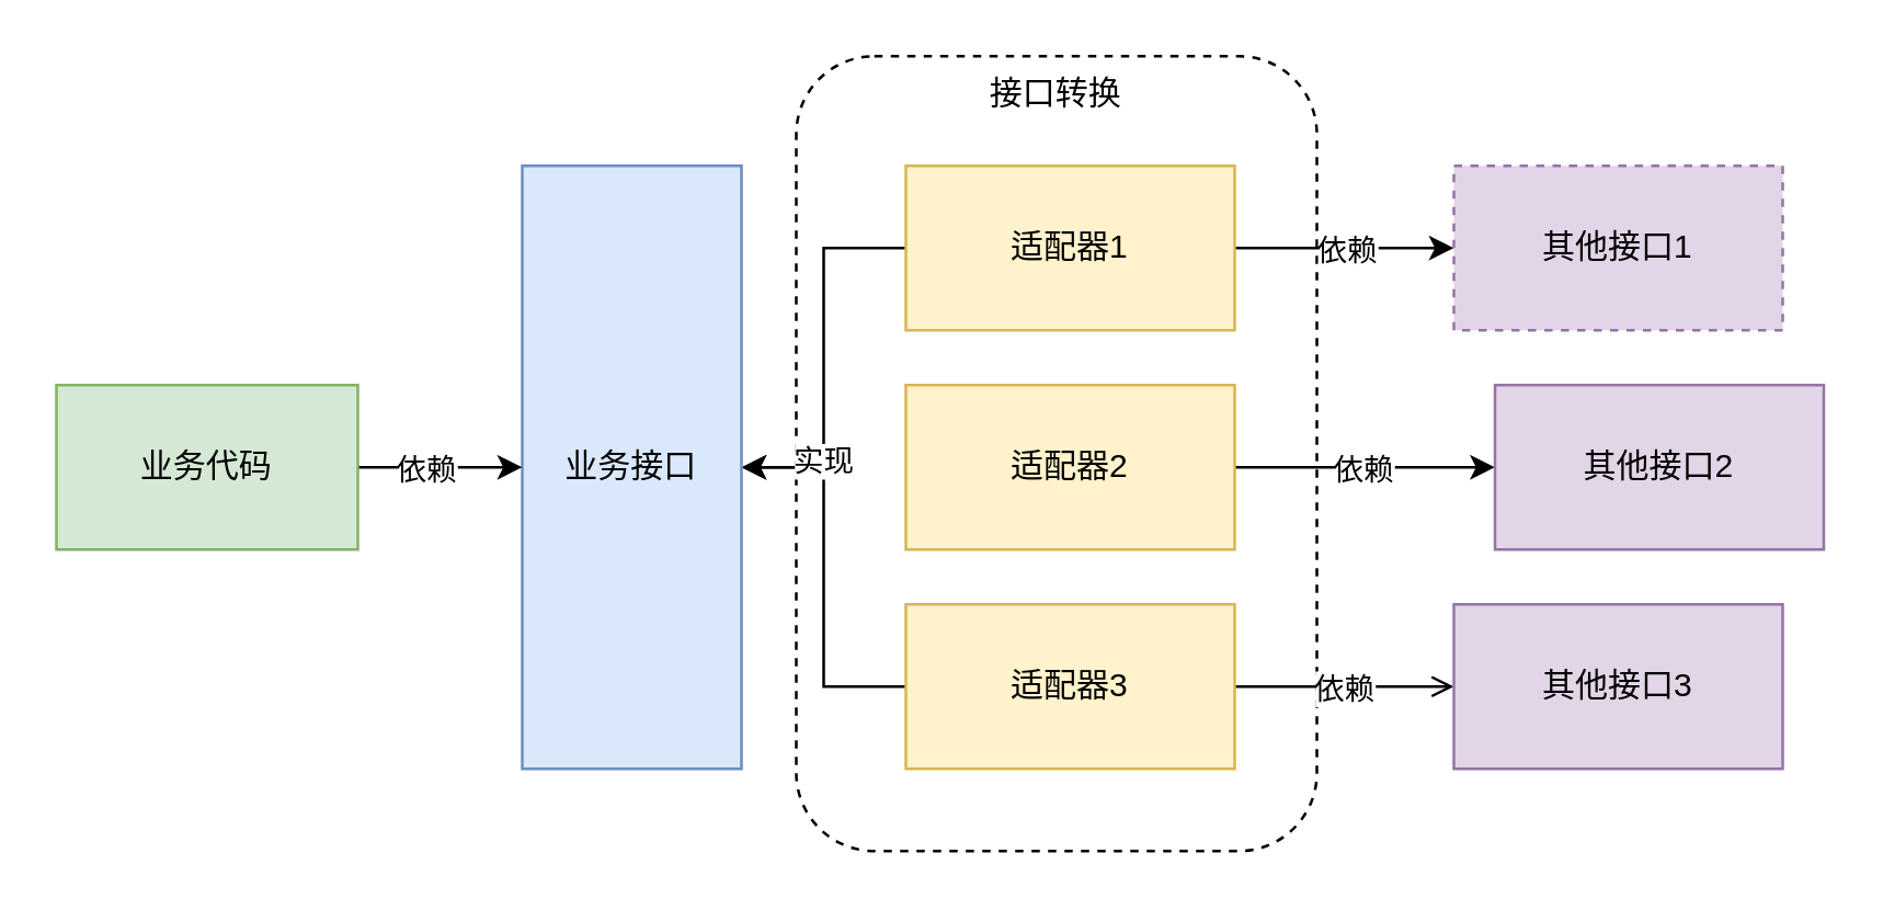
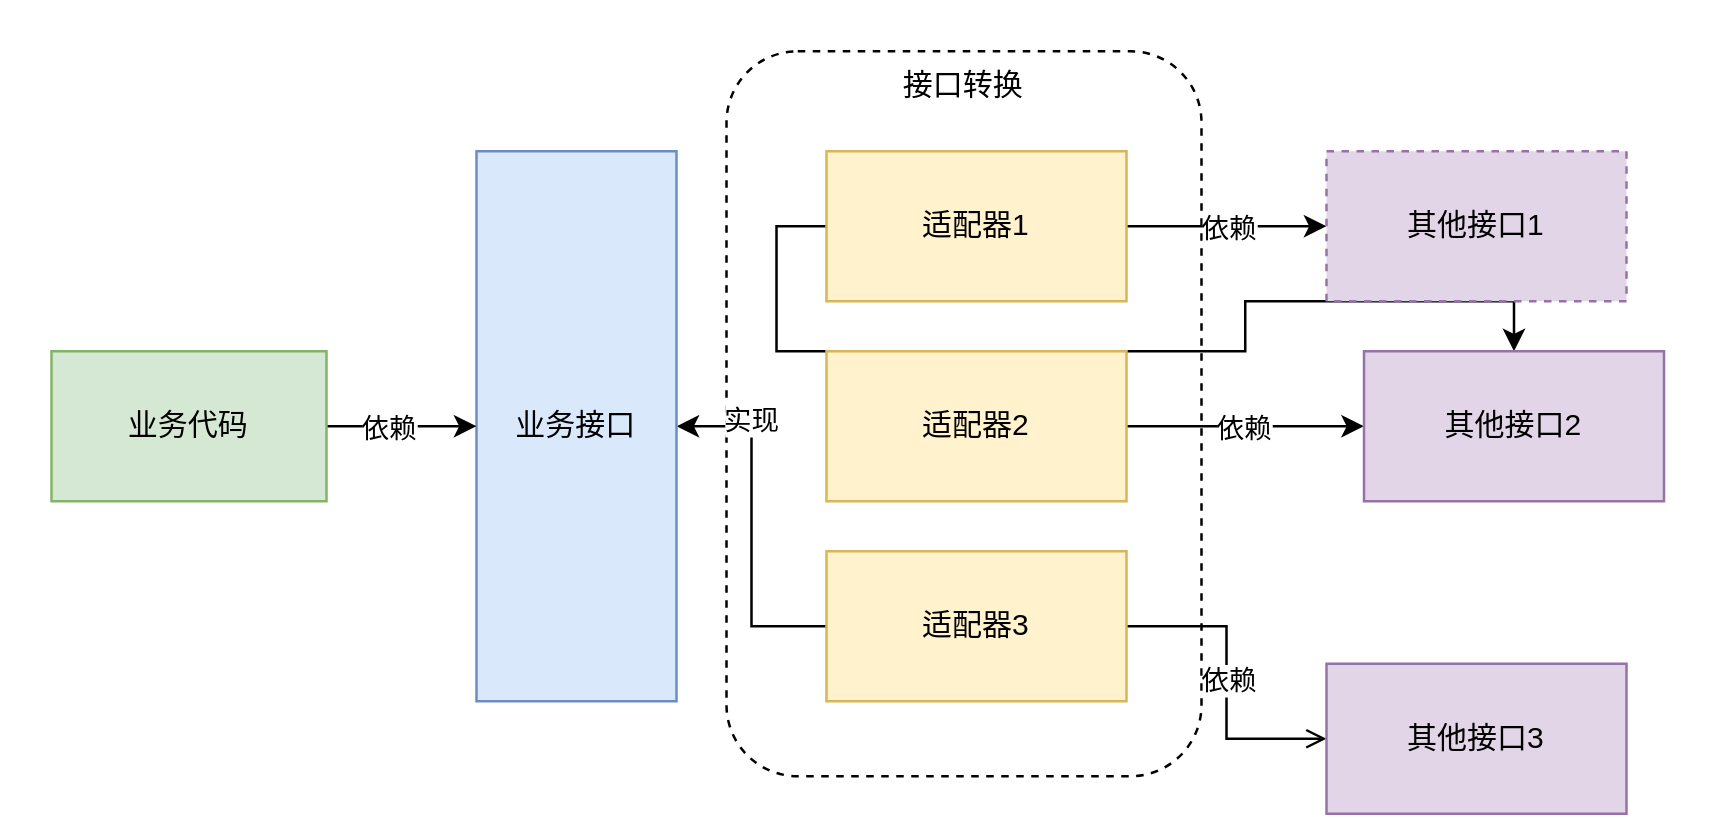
  <mxCell id="0" />
  <mxCell id="1" parent="0" />
  <mxCell id="2" value="接口转换" style="rounded=1;whiteSpace=wrap;html=1;shadow=0;dashed=1;verticalAlign=top;" vertex="1" parent="1"><mxGeometry x="290" y="20" width="190" height="290" as="geometry" /></mxCell>
- <mxCell id="3" style="edgeStyle=orthogonalEdgeStyle;rounded=0;orthogonalLoop=1;jettySize=auto;html=1;exitX=0;exitY=0.5;exitDx=0;exitDy=0;entryX=1;entryY=0.5;entryDx=0;entryDy=0;" edge="1" parent="1" source="6" target="18"><mxGeometry relative="1" as="geometry" /></mxCell>
+ <mxCell id="3" style="edgeStyle=orthogonalEdgeStyle;rounded=0;orthogonalLoop=1;jettySize=auto;html=1;exitX=0;exitY=0.5;exitDx=0;exitDy=0;" edge="1" parent="1" source="6" target="16"><mxGeometry relative="1" as="geometry" /></mxCell>
  <mxCell id="4" style="edgeStyle=orthogonalEdgeStyle;rounded=0;orthogonalLoop=1;jettySize=auto;html=1;exitX=1;exitY=0.5;exitDx=0;exitDy=0;entryX=0;entryY=0.5;entryDx=0;entryDy=0;" edge="1" parent="1" source="6" target="7"><mxGeometry relative="1" as="geometry" /></mxCell>
  <mxCell id="5" value="依赖" style="edgeLabel;html=1;align=center;verticalAlign=middle;resizable=0;points=[];" vertex="1" connectable="0" parent="4"><mxGeometry x="0.175" y="-1" relative="1" as="geometry"><mxPoint x="-7" y="-1" as="offset" /></mxGeometry></mxCell>
  <mxCell id="6" value="适配器1" style="rounded=0;whiteSpace=wrap;html=1;fillColor=#fff2cc;strokeColor=#d6b656;" vertex="1" parent="1"><mxGeometry x="330" y="60" width="120" height="60" as="geometry" /></mxCell>
  <mxCell id="7" value="其他接口1" style="rounded=0;whiteSpace=wrap;html=1;fillColor=#e1d5e7;strokeColor=#9673a6;dashed=1;" vertex="1" parent="1"><mxGeometry x="530" y="60" width="120" height="60" as="geometry" /></mxCell>
  <mxCell id="8" style="edgeStyle=orthogonalEdgeStyle;rounded=0;orthogonalLoop=1;jettySize=auto;html=1;exitX=1;exitY=0.5;exitDx=0;exitDy=0;" edge="1" parent="1" source="10" target="16"><mxGeometry relative="1" as="geometry" /></mxCell>
  <mxCell id="9" value="依赖" style="edgeLabel;html=1;align=center;verticalAlign=middle;resizable=0;points=[];" vertex="1" connectable="0" parent="8"><mxGeometry x="-0.15" y="-3" relative="1" as="geometry"><mxPoint x="6" y="-3" as="offset" /></mxGeometry></mxCell>
  <mxCell id="10" value="适配器2" style="rounded=0;whiteSpace=wrap;html=1;fillColor=#fff2cc;strokeColor=#d6b656;" vertex="1" parent="1"><mxGeometry x="330" y="140" width="120" height="60" as="geometry" /></mxCell>
  <mxCell id="11" style="edgeStyle=orthogonalEdgeStyle;rounded=0;orthogonalLoop=1;jettySize=auto;html=1;exitX=0;exitY=0.5;exitDx=0;exitDy=0;entryX=1;entryY=0.5;entryDx=0;entryDy=0;" edge="1" parent="1" source="15" target="18"><mxGeometry relative="1" as="geometry" /></mxCell>
  <mxCell id="12" value="实现" style="edgeLabel;html=1;align=center;verticalAlign=middle;resizable=0;points=[];" vertex="1" connectable="0" parent="11"><mxGeometry x="0.586" y="-3" relative="1" as="geometry"><mxPoint as="offset" /></mxGeometry></mxCell>
  <mxCell id="13" style="edgeStyle=orthogonalEdgeStyle;rounded=0;orthogonalLoop=1;jettySize=auto;html=1;exitX=1;exitY=0.5;exitDx=0;exitDy=0;entryX=0;entryY=0.5;entryDx=0;entryDy=0;endArrow=open;" edge="1" parent="1" source="15" target="17"><mxGeometry relative="1" as="geometry" /></mxCell>
  <mxCell id="14" value="依赖" style="edgeLabel;html=1;align=center;verticalAlign=middle;resizable=0;points=[];" vertex="1" connectable="0" parent="13"><mxGeometry x="-0.025" relative="1" as="geometry"><mxPoint as="offset" /></mxGeometry></mxCell>
  <mxCell id="15" value="适配器3" style="rounded=0;whiteSpace=wrap;html=1;fillColor=#fff2cc;strokeColor=#d6b656;" vertex="1" parent="1"><mxGeometry x="330" y="220" width="120" height="60" as="geometry" /></mxCell>
  <mxCell id="16" value="其他接口2" style="rounded=0;whiteSpace=wrap;html=1;fillColor=#e1d5e7;strokeColor=#9673a6;" vertex="1" parent="1"><mxGeometry x="545" y="140" width="120" height="60" as="geometry" /></mxCell>
- <mxCell id="17" value="其他接口3" style="rounded=0;whiteSpace=wrap;html=1;fillColor=#e1d5e7;strokeColor=#9673a6;" vertex="1" parent="1"><mxGeometry x="530" y="220" width="120" height="60" as="geometry" /></mxCell>
+ <mxCell id="17" value="其他接口3" style="rounded=0;whiteSpace=wrap;html=1;fillColor=#e1d5e7;strokeColor=#9673a6;" vertex="1" parent="1"><mxGeometry x="530" y="265" width="120" height="60" as="geometry" /></mxCell>
  <mxCell id="18" value="业务接口" style="rounded=0;whiteSpace=wrap;html=1;fillColor=#dae8fc;strokeColor=#6c8ebf;" vertex="1" parent="1"><mxGeometry x="190" y="60" width="80" height="220" as="geometry" /></mxCell>
  <mxCell id="19" style="edgeStyle=orthogonalEdgeStyle;rounded=0;orthogonalLoop=1;jettySize=auto;html=1;exitX=1;exitY=0.5;exitDx=0;exitDy=0;" edge="1" parent="1" source="21" target="18"><mxGeometry relative="1" as="geometry" /></mxCell>
  <mxCell id="20" value="依赖" style="edgeLabel;html=1;align=center;verticalAlign=middle;resizable=0;points=[];" vertex="1" connectable="0" parent="19"><mxGeometry x="-0.2" y="-2" relative="1" as="geometry"><mxPoint y="-2" as="offset" /></mxGeometry></mxCell>
  <mxCell id="21" value="业务代码" style="rounded=0;whiteSpace=wrap;html=1;fillColor=#d5e8d4;strokeColor=#82b366;" vertex="1" parent="1"><mxGeometry x="20" y="140" width="110" height="60" as="geometry" /></mxCell>
